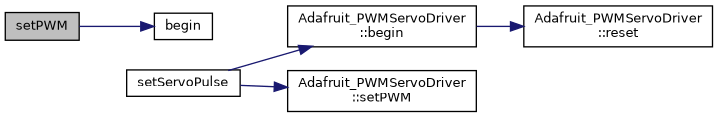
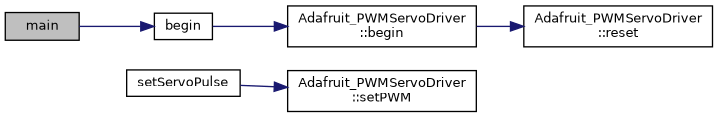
  digraph {
    rankdir=LR
    node [color=black fillcolor=white fontname=Helvetica fontsize=10 shape=record style=filled]
    edge [color=midnightblue fontname=Helvetica fontsize=10 labelfontname=Helvetica labelfontsize=10 style=solid]
-   n1 [fillcolor=grey75 fontcolor=black height=0.2 label=setPWM width=0.4]
+   n1 [fillcolor=grey75 fontcolor=black height=0.2 label=main width=0.4]
    n2 [height=0.2 label=begin width=0.4]
    n3 [height=0.2 label="Adafruit_PWMServoDriver\l::begin" width=0.4]
    n4 [height=0.2 label="Adafruit_PWMServoDriver\l::reset" width=0.4]
    n5 [height=0.2 label=setServoPulse width=0.4]
    n6 [height=0.2 label="Adafruit_PWMServoDriver\l::setPWM" width=0.4]
    n1 -> n2
-   n5 -> n3
+   n2 -> n3
    n3 -> n4
    n5 -> n6
  }
